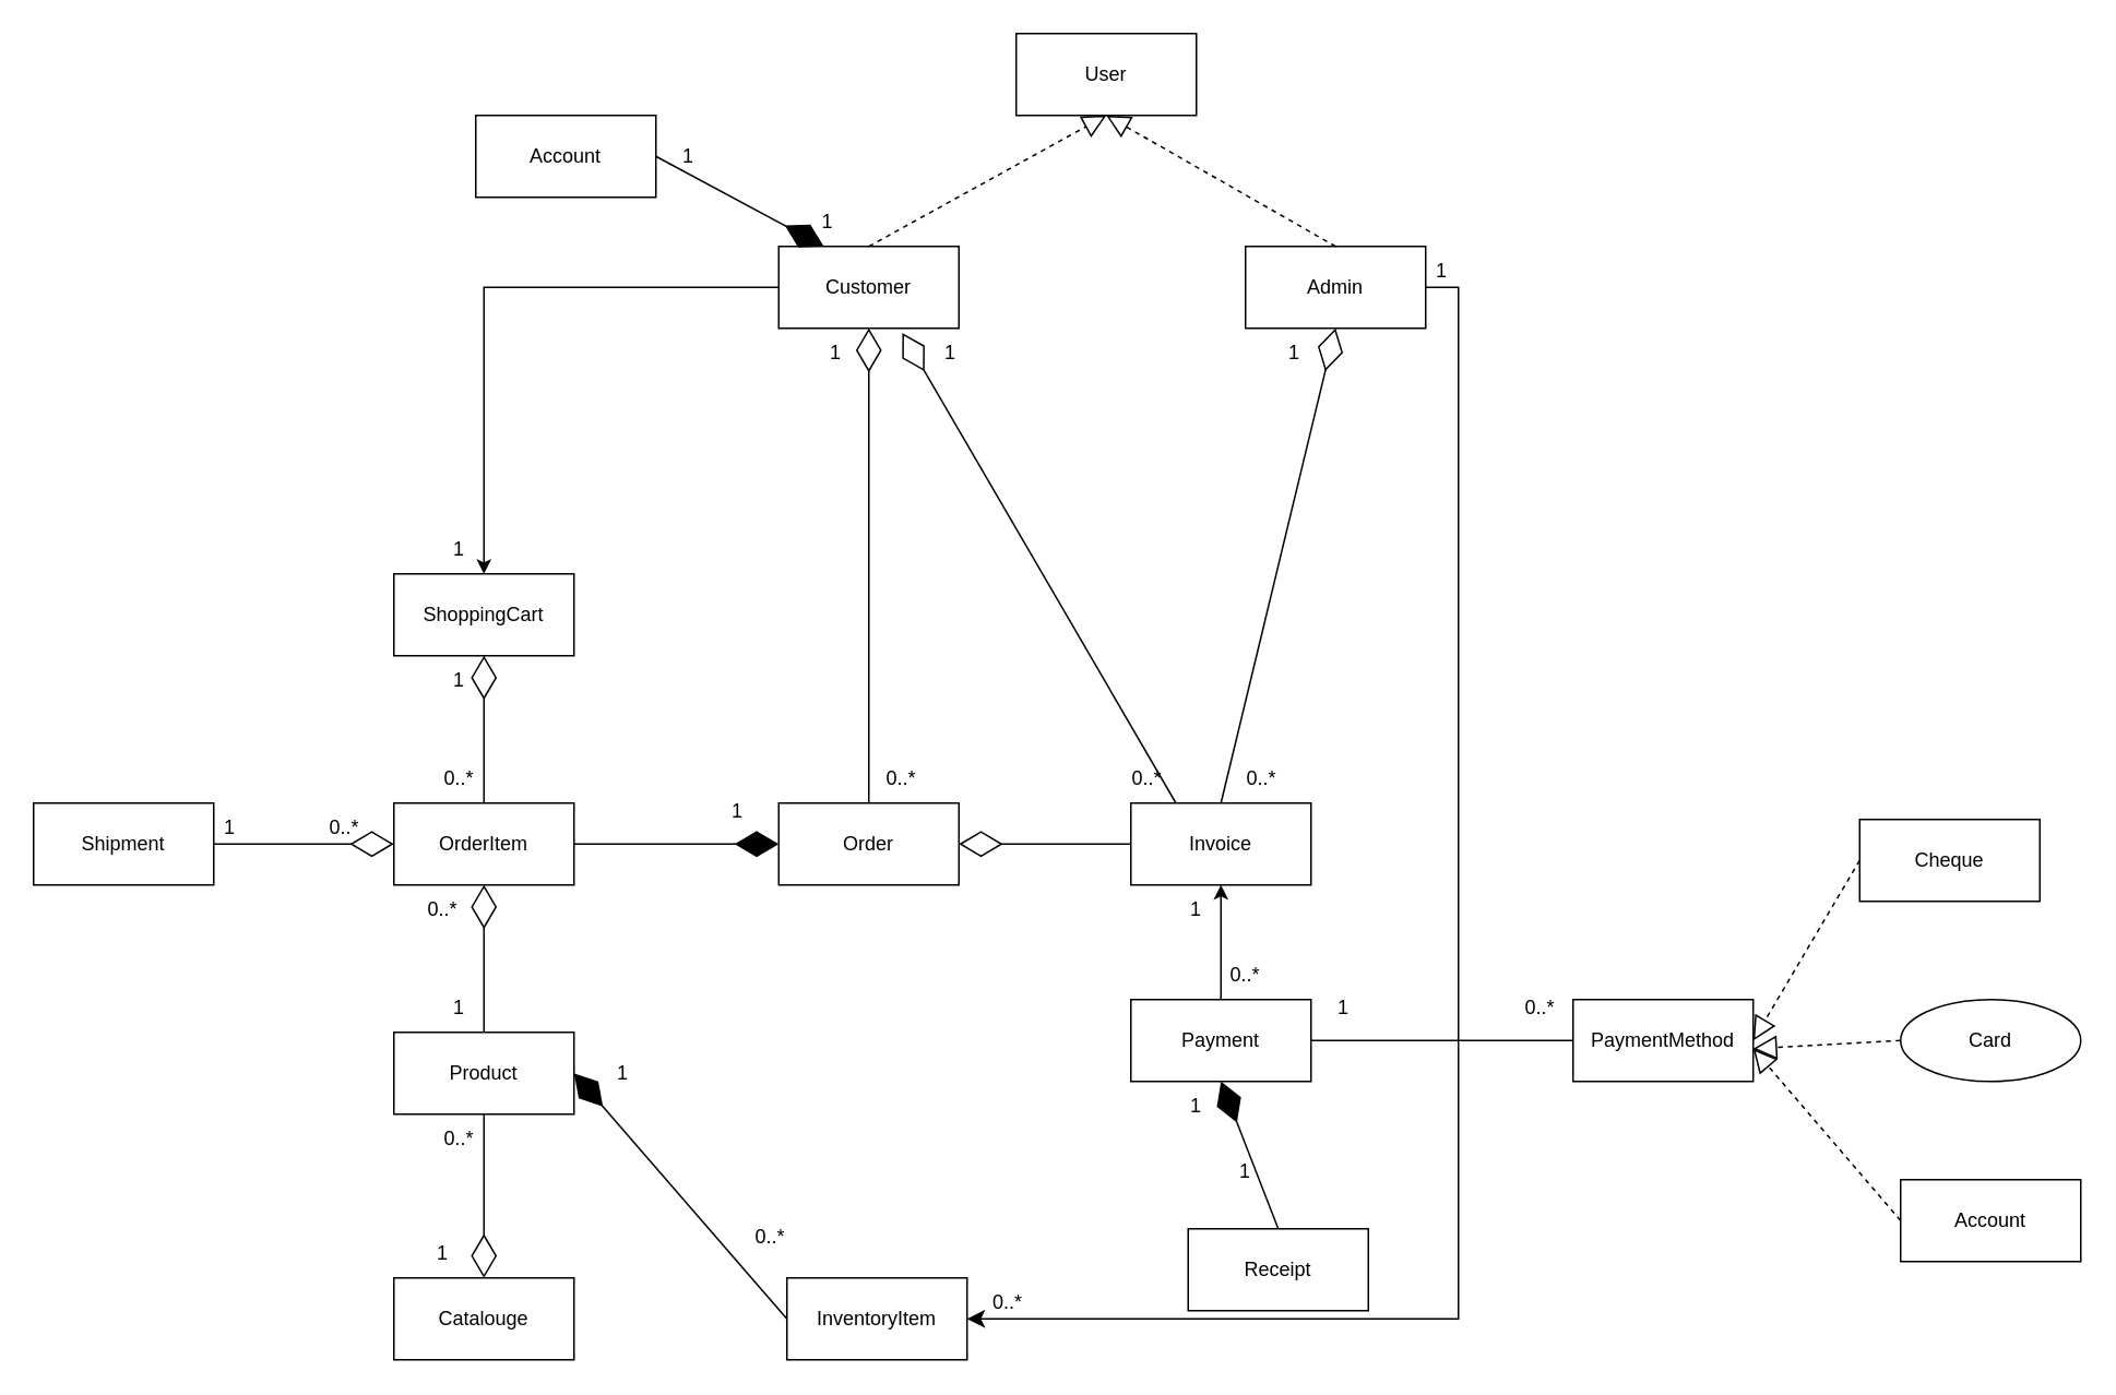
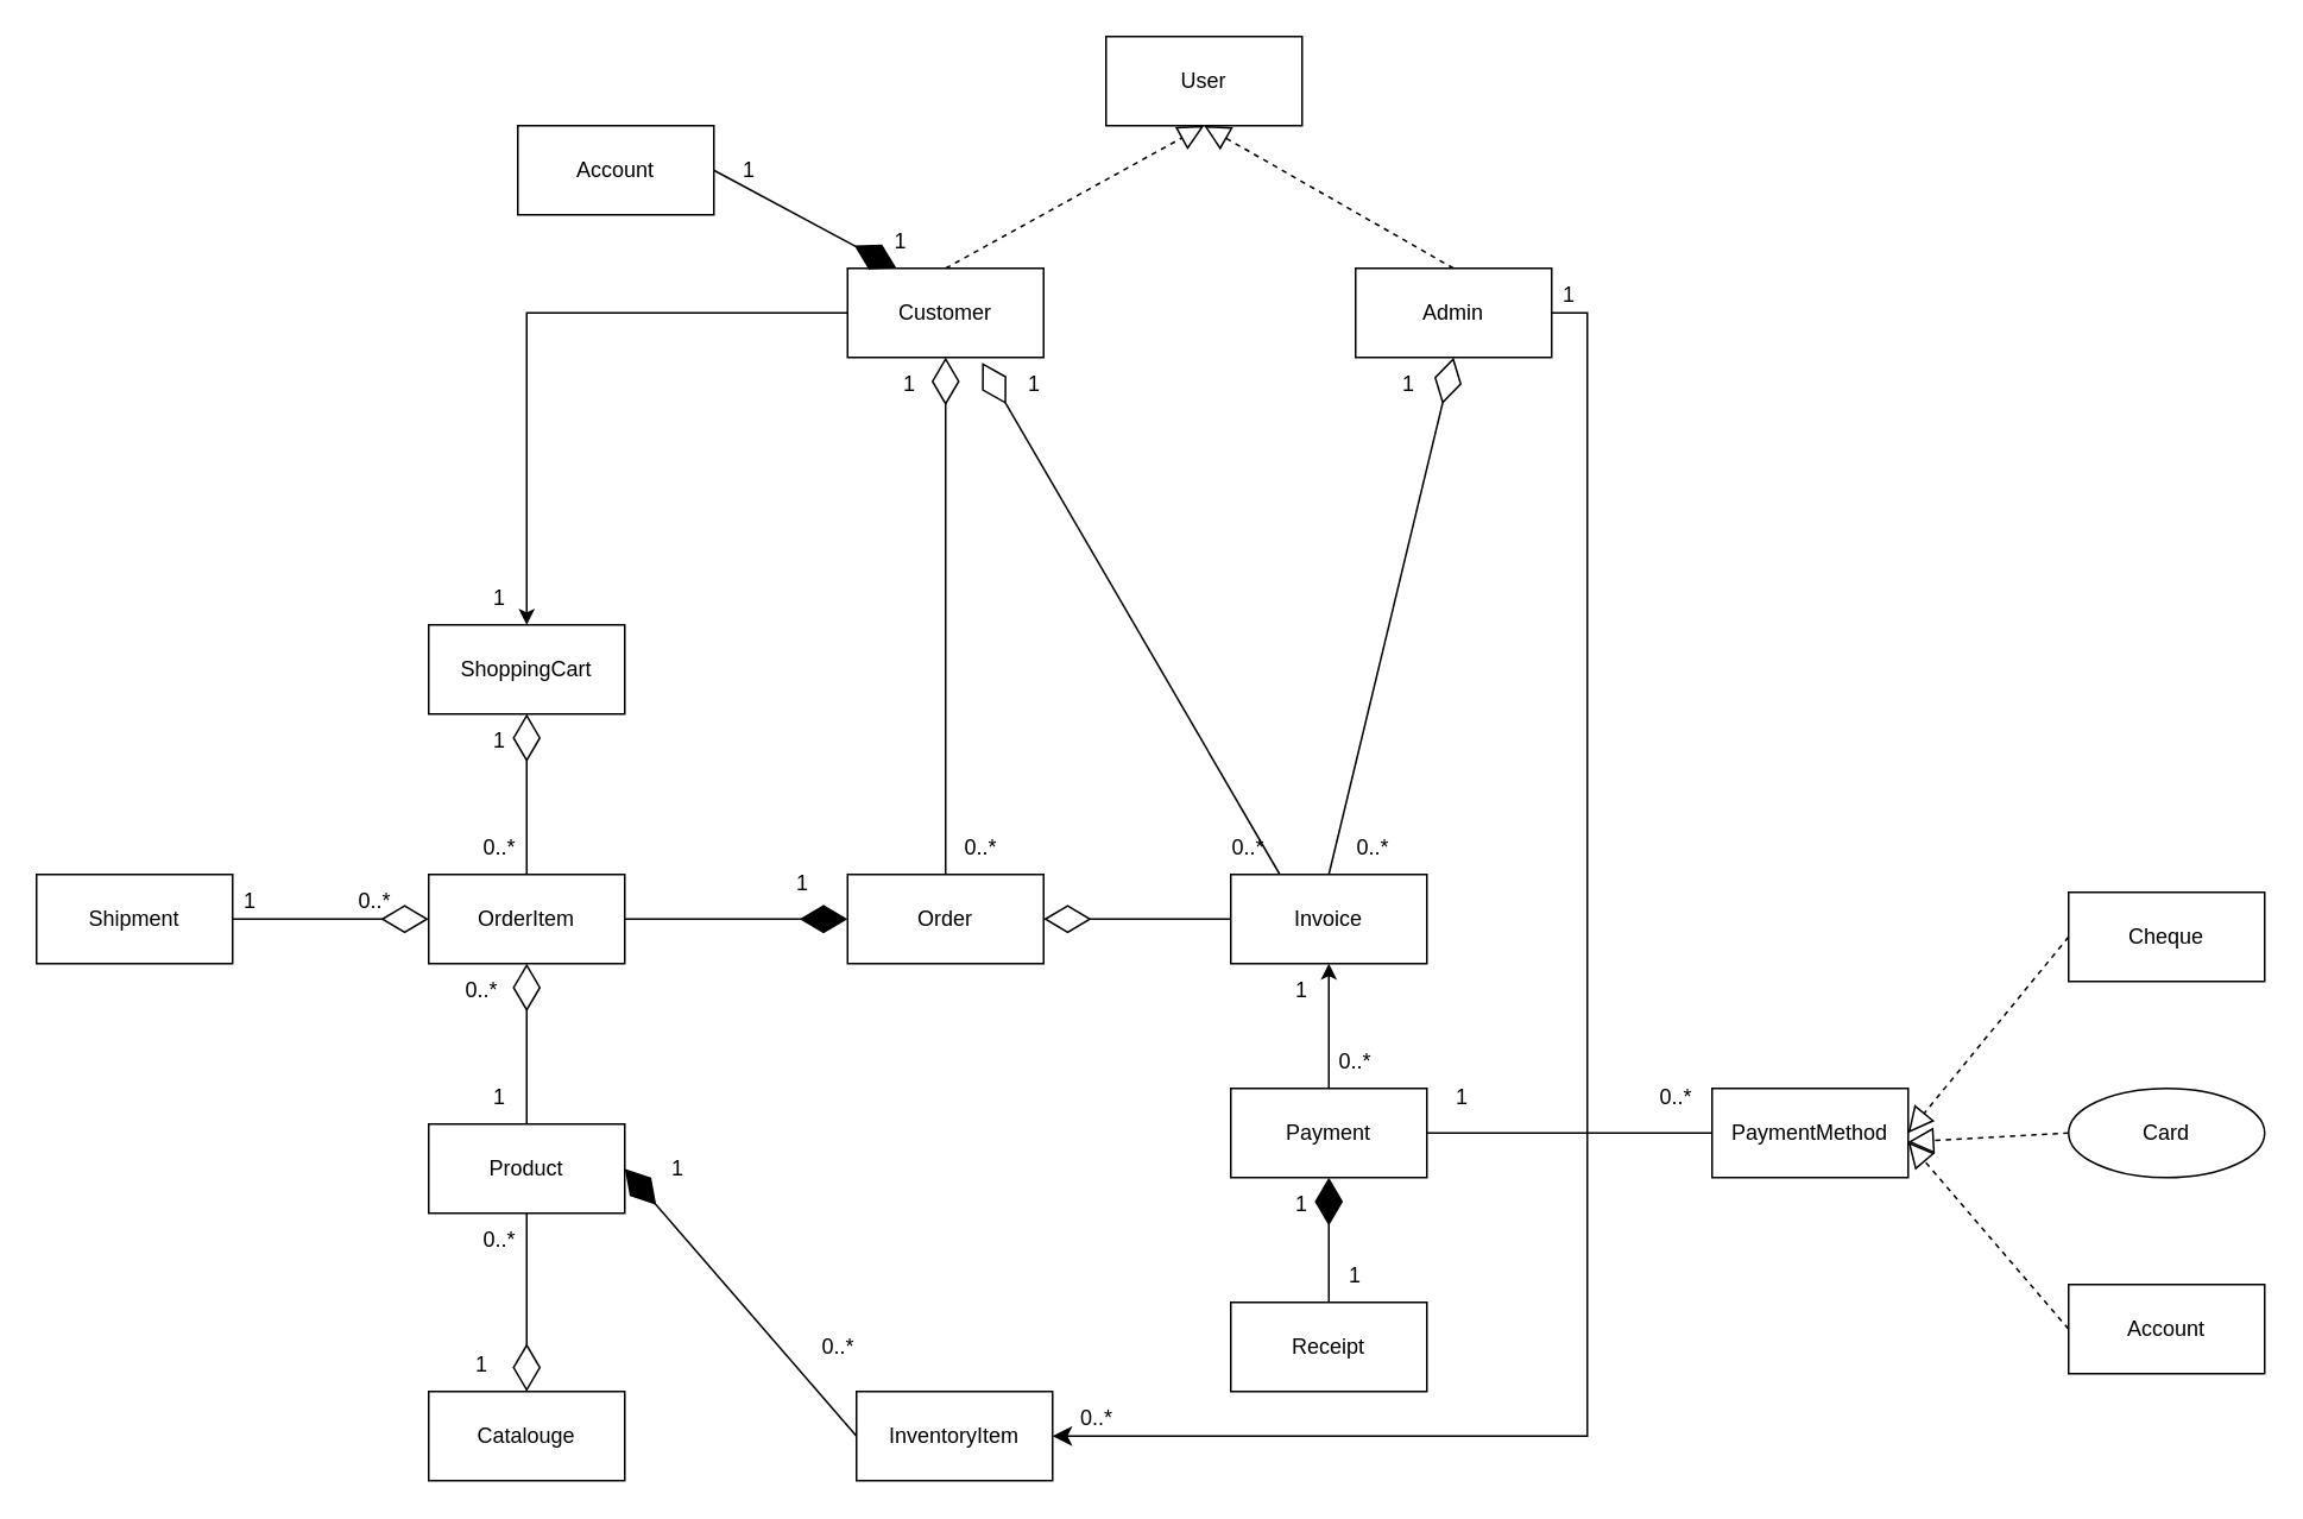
  <mxCell id="0" />
  <mxCell id="1" parent="0" />
  <mxCell id="2" style="edgeStyle=orthogonalEdgeStyle;rounded=0;orthogonalLoop=1;jettySize=auto;html=1;exitX=0;exitY=0.5;exitDx=0;exitDy=0;entryX=0.5;entryY=0;entryDx=0;entryDy=0;startArrow=none;startFill=0;" parent="1" source="3" target="5" edge="1"><mxGeometry relative="1" as="geometry"><mxPoint x="405" y="180" as="sourcePoint" /><mxPoint x="290" y="355" as="targetPoint" /></mxGeometry></mxCell>
  <mxCell id="3" value="Customer" style="html=1;whiteSpace=wrap;" parent="1" vertex="1"><mxGeometry x="475" y="150" width="110" height="50" as="geometry" /></mxCell>
  <mxCell id="4" value="Product" style="html=1;whiteSpace=wrap;" parent="1" vertex="1"><mxGeometry x="240" y="630" width="110" height="50" as="geometry" /></mxCell>
  <mxCell id="5" value="ShoppingCart" style="html=1;whiteSpace=wrap;" parent="1" vertex="1"><mxGeometry x="240" y="350" width="110" height="50" as="geometry" /></mxCell>
  <mxCell id="6" value="Order" style="html=1;whiteSpace=wrap;" parent="1" vertex="1"><mxGeometry x="475" y="490" width="110" height="50" as="geometry" /></mxCell>
  <mxCell id="7" value="OrderItem" style="html=1;whiteSpace=wrap;" parent="1" vertex="1"><mxGeometry x="240" y="490" width="110" height="50" as="geometry" /></mxCell>
  <mxCell id="8" value="Invoice" style="html=1;whiteSpace=wrap;" parent="1" vertex="1"><mxGeometry x="690" y="490" width="110" height="50" as="geometry" /></mxCell>
  <mxCell id="9" style="edgeStyle=orthogonalEdgeStyle;rounded=0;orthogonalLoop=1;jettySize=auto;html=1;exitX=0.5;exitY=0;exitDx=0;exitDy=0;entryX=0.5;entryY=1;entryDx=0;entryDy=0;" parent="1" source="11" target="8" edge="1"><mxGeometry relative="1" as="geometry" /></mxCell>
  <mxCell id="10" style="edgeStyle=none;curved=1;rounded=0;orthogonalLoop=1;jettySize=auto;html=1;exitX=0;exitY=0.5;exitDx=0;exitDy=0;entryX=1;entryY=0.5;entryDx=0;entryDy=0;fontSize=12;startSize=8;endSize=8;" edge="1" parent="1" source="11" target="58"><mxGeometry relative="1" as="geometry" /></mxCell>
  <mxCell id="11" value="Payment" style="html=1;whiteSpace=wrap;" parent="1" vertex="1"><mxGeometry x="690" y="610" width="110" height="50" as="geometry" /></mxCell>
  <mxCell id="12" value="Account" style="html=1;whiteSpace=wrap;" parent="1" vertex="1"><mxGeometry x="290" y="70" width="110" height="50" as="geometry" /></mxCell>
  <mxCell id="13" value="" style="endArrow=diamondThin;endFill=1;endSize=24;html=1;rounded=0;entryX=0.25;entryY=0;entryDx=0;entryDy=0;exitX=1;exitY=0.5;exitDx=0;exitDy=0;" parent="1" source="12" target="3" edge="1"><mxGeometry width="160" relative="1" as="geometry"><mxPoint x="470" y="95" as="sourcePoint" /><mxPoint x="675" y="240" as="targetPoint" /></mxGeometry></mxCell>
- <mxCell id="14" value="Receipt" style="html=1;whiteSpace=wrap;" parent="1" vertex="1"><mxGeometry x="725" y="750" width="110" height="50" as="geometry" /></mxCell>
+ <mxCell id="14" value="Receipt" style="html=1;whiteSpace=wrap;" parent="1" vertex="1"><mxGeometry x="690" y="730" width="110" height="50" as="geometry" /></mxCell>
  <mxCell id="15" value="User" style="html=1;whiteSpace=wrap;" parent="1" vertex="1"><mxGeometry x="620" y="20" width="110" height="50" as="geometry" /></mxCell>
  <mxCell id="16" value="" style="endArrow=block;dashed=1;endFill=0;endSize=12;html=1;rounded=0;entryX=0.5;entryY=1;entryDx=0;entryDy=0;exitX=0.5;exitY=0;exitDx=0;exitDy=0;" parent="1" source="3" target="15" edge="1"><mxGeometry width="160" relative="1" as="geometry"><mxPoint x="540" y="290" as="sourcePoint" /><mxPoint x="700" y="290" as="targetPoint" /></mxGeometry></mxCell>
  <mxCell id="17" style="edgeStyle=orthogonalEdgeStyle;rounded=0;orthogonalLoop=1;jettySize=auto;html=1;exitX=1;exitY=0.5;exitDx=0;exitDy=0;entryX=1;entryY=0.5;entryDx=0;entryDy=0;fontSize=12;startSize=8;endSize=8;" edge="1" parent="1" source="18" target="35"><mxGeometry relative="1" as="geometry" /></mxCell>
  <mxCell id="18" value="Admin" style="html=1;whiteSpace=wrap;" parent="1" vertex="1"><mxGeometry x="760" y="150" width="110" height="50" as="geometry" /></mxCell>
  <mxCell id="19" value="" style="endArrow=block;dashed=1;endFill=0;endSize=12;html=1;rounded=0;exitX=0.5;exitY=0;exitDx=0;exitDy=0;entryX=0.5;entryY=1;entryDx=0;entryDy=0;" parent="1" source="18" edge="1" target="15"><mxGeometry width="160" relative="1" as="geometry"><mxPoint x="780" y="190" as="sourcePoint" /><mxPoint x="710" y="70" as="targetPoint" /></mxGeometry></mxCell>
  <mxCell id="20" value="1" style="text;html=1;align=center;verticalAlign=middle;whiteSpace=wrap;rounded=0;" parent="1" vertex="1"><mxGeometry x="390" y="80" width="60" height="30" as="geometry" /></mxCell>
  <mxCell id="21" value="1" style="text;html=1;align=center;verticalAlign=middle;whiteSpace=wrap;rounded=0;" parent="1" vertex="1"><mxGeometry x="475" y="120" width="60" height="30" as="geometry" /></mxCell>
  <mxCell id="22" value="1" style="text;html=1;align=center;verticalAlign=middle;whiteSpace=wrap;rounded=0;" parent="1" vertex="1"><mxGeometry x="250" y="400" width="60" height="30" as="geometry" /></mxCell>
  <mxCell id="23" value="" style="endArrow=diamondThin;endFill=0;endSize=24;html=1;rounded=0;entryX=0.5;entryY=1;entryDx=0;entryDy=0;exitX=0.5;exitY=0;exitDx=0;exitDy=0;" parent="1" source="7" target="5" edge="1"><mxGeometry width="160" relative="1" as="geometry"><mxPoint x="380" y="580" as="sourcePoint" /><mxPoint x="540" y="580" as="targetPoint" /></mxGeometry></mxCell>
  <mxCell id="24" value="Catalouge" style="html=1;whiteSpace=wrap;" parent="1" vertex="1"><mxGeometry x="240" y="780" width="110" height="50" as="geometry" /></mxCell>
  <mxCell id="25" value="" style="endArrow=diamondThin;endFill=0;endSize=24;html=1;rounded=0;entryX=0.5;entryY=0;entryDx=0;entryDy=0;exitX=0.5;exitY=1;exitDx=0;exitDy=0;" parent="1" source="4" target="24" edge="1"><mxGeometry width="160" relative="1" as="geometry"><mxPoint x="600" y="690" as="sourcePoint" /><mxPoint x="760" y="690" as="targetPoint" /></mxGeometry></mxCell>
  <mxCell id="26" value="1" style="text;html=1;align=center;verticalAlign=middle;whiteSpace=wrap;rounded=0;" parent="1" vertex="1"><mxGeometry x="240" y="750" width="60" height="30" as="geometry" /></mxCell>
  <mxCell id="27" value="0..*" style="text;html=1;align=center;verticalAlign=middle;whiteSpace=wrap;rounded=0;" parent="1" vertex="1"><mxGeometry x="250" y="680" width="60" height="30" as="geometry" /></mxCell>
  <mxCell id="28" value="" style="endArrow=diamondThin;endFill=1;endSize=24;html=1;rounded=0;exitX=0.5;exitY=0;exitDx=0;exitDy=0;entryX=0.5;entryY=1;entryDx=0;entryDy=0;" parent="1" source="14" target="11" edge="1"><mxGeometry width="160" relative="1" as="geometry"><mxPoint x="910" y="900" as="sourcePoint" /><mxPoint x="800" y="960" as="targetPoint" /></mxGeometry></mxCell>
  <mxCell id="29" value="" style="endArrow=diamondThin;endFill=0;endSize=24;html=1;rounded=0;entryX=0.5;entryY=1;entryDx=0;entryDy=0;exitX=0.5;exitY=0;exitDx=0;exitDy=0;" parent="1" source="4" target="7" edge="1"><mxGeometry width="160" relative="1" as="geometry"><mxPoint x="650" y="540" as="sourcePoint" /><mxPoint x="650" y="450" as="targetPoint" /></mxGeometry></mxCell>
  <mxCell id="30" value="0..*" style="text;html=1;align=center;verticalAlign=middle;whiteSpace=wrap;rounded=0;" parent="1" vertex="1"><mxGeometry x="240" y="540" width="60" height="30" as="geometry" /></mxCell>
  <mxCell id="31" value="1" style="text;html=1;align=center;verticalAlign=middle;whiteSpace=wrap;rounded=0;" parent="1" vertex="1"><mxGeometry x="250" y="600" width="60" height="30" as="geometry" /></mxCell>
  <mxCell id="32" value="1" style="text;html=1;align=center;verticalAlign=middle;whiteSpace=wrap;rounded=0;" parent="1" vertex="1"><mxGeometry x="250" y="320" width="60" height="30" as="geometry" /></mxCell>
  <mxCell id="33" value="1" style="text;html=1;align=center;verticalAlign=middle;whiteSpace=wrap;rounded=0;" parent="1" vertex="1"><mxGeometry x="420" y="480" width="60" height="30" as="geometry" /></mxCell>
  <mxCell id="34" value="0..*" style="text;html=1;align=center;verticalAlign=middle;whiteSpace=wrap;rounded=0;" parent="1" vertex="1"><mxGeometry x="250" y="460" width="60" height="30" as="geometry" /></mxCell>
  <mxCell id="35" value="InventoryItem" style="html=1;whiteSpace=wrap;" parent="1" vertex="1"><mxGeometry x="480" y="780" width="110" height="50" as="geometry" /></mxCell>
  <mxCell id="36" value="" style="endArrow=diamondThin;endFill=1;endSize=24;html=1;rounded=0;exitX=0;exitY=0.5;exitDx=0;exitDy=0;entryX=1;entryY=0.5;entryDx=0;entryDy=0;" parent="1" source="35" target="4" edge="1"><mxGeometry width="160" relative="1" as="geometry"><mxPoint x="560" y="620" as="sourcePoint" /><mxPoint x="620" y="620" as="targetPoint" /></mxGeometry></mxCell>
  <mxCell id="37" value="0..*" style="text;html=1;align=center;verticalAlign=middle;whiteSpace=wrap;rounded=0;" parent="1" vertex="1"><mxGeometry x="585" y="780" width="60" height="30" as="geometry" /></mxCell>
  <mxCell id="38" value="" style="endArrow=diamondThin;endFill=1;endSize=24;html=1;rounded=0;exitX=1;exitY=0.5;exitDx=0;exitDy=0;entryX=0;entryY=0.5;entryDx=0;entryDy=0;" parent="1" source="7" target="6" edge="1"><mxGeometry width="160" relative="1" as="geometry"><mxPoint x="800" y="584.33" as="sourcePoint" /><mxPoint x="550" y="584.33" as="targetPoint" /></mxGeometry></mxCell>
  <mxCell id="39" value="Shipment" style="html=1;whiteSpace=wrap;" parent="1" vertex="1"><mxGeometry x="20" y="490" width="110" height="50" as="geometry" /></mxCell>
  <mxCell id="40" value="" style="endArrow=diamondThin;endFill=0;endSize=24;html=1;rounded=0;entryX=0.5;entryY=1;entryDx=0;entryDy=0;exitX=0.5;exitY=0;exitDx=0;exitDy=0;" parent="1" source="8" edge="1" target="18"><mxGeometry width="160" relative="1" as="geometry"><mxPoint x="1050" y="580" as="sourcePoint" /><mxPoint x="870" y="180" as="targetPoint" /><Array as="points" /></mxGeometry></mxCell>
  <mxCell id="41" value="1" style="text;html=1;align=center;verticalAlign=middle;whiteSpace=wrap;rounded=0;" parent="1" vertex="1"><mxGeometry x="790" y="600" width="60" height="30" as="geometry" /></mxCell>
  <mxCell id="42" value="" style="endArrow=diamondThin;endFill=0;endSize=24;html=1;rounded=0;entryX=0.5;entryY=1;entryDx=0;entryDy=0;exitX=0.5;exitY=0;exitDx=0;exitDy=0;" parent="1" source="6" target="3" edge="1"><mxGeometry width="160" relative="1" as="geometry"><mxPoint x="550" y="580" as="sourcePoint" /><mxPoint x="580" y="630" as="targetPoint" /></mxGeometry></mxCell>
  <mxCell id="43" value="" style="endArrow=diamondThin;endFill=0;endSize=24;html=1;rounded=0;entryX=0.686;entryY=1.058;entryDx=0;entryDy=0;exitX=0.25;exitY=0;exitDx=0;exitDy=0;entryPerimeter=0;" parent="1" source="8" target="3" edge="1"><mxGeometry width="160" relative="1" as="geometry"><mxPoint x="620" y="580" as="sourcePoint" /><mxPoint x="620" y="290" as="targetPoint" /></mxGeometry></mxCell>
  <mxCell id="44" value="1" style="text;html=1;align=center;verticalAlign=middle;whiteSpace=wrap;rounded=0;" parent="1" vertex="1"><mxGeometry x="550" y="200" width="60" height="30" as="geometry" /></mxCell>
  <mxCell id="45" value="" style="endArrow=diamondThin;endFill=0;endSize=24;html=1;rounded=0;entryX=1;entryY=0.5;entryDx=0;entryDy=0;exitX=0;exitY=0.5;exitDx=0;exitDy=0;" edge="1" parent="1" source="8" target="6"><mxGeometry width="160" relative="1" as="geometry"><mxPoint x="620" y="730" as="sourcePoint" /><mxPoint x="620" y="440" as="targetPoint" /></mxGeometry></mxCell>
  <mxCell id="46" value="" style="endArrow=diamondThin;endFill=0;endSize=24;html=1;rounded=0;entryX=0;entryY=0.5;entryDx=0;entryDy=0;exitX=1;exitY=0.5;exitDx=0;exitDy=0;" edge="1" parent="1" source="39" target="7"><mxGeometry width="160" relative="1" as="geometry"><mxPoint x="340" y="660" as="sourcePoint" /><mxPoint x="340" y="570" as="targetPoint" /></mxGeometry></mxCell>
  <mxCell id="47" value="1" style="text;html=1;align=center;verticalAlign=middle;whiteSpace=wrap;rounded=0;" vertex="1" parent="1"><mxGeometry x="110" y="490" width="60" height="30" as="geometry" /></mxCell>
  <mxCell id="48" value="0..*" style="text;html=1;align=center;verticalAlign=middle;whiteSpace=wrap;rounded=0;" vertex="1" parent="1"><mxGeometry x="180" y="490" width="60" height="30" as="geometry" /></mxCell>
  <mxCell id="49" value="1" style="text;html=1;align=center;verticalAlign=middle;whiteSpace=wrap;rounded=0;" vertex="1" parent="1"><mxGeometry x="480" y="200" width="60" height="30" as="geometry" /></mxCell>
  <mxCell id="50" value="0..*" style="text;html=1;align=center;verticalAlign=middle;whiteSpace=wrap;rounded=0;" vertex="1" parent="1"><mxGeometry x="520" y="460" width="60" height="30" as="geometry" /></mxCell>
  <mxCell id="51" value="0..*" style="text;html=1;align=center;verticalAlign=middle;whiteSpace=wrap;rounded=0;" vertex="1" parent="1"><mxGeometry x="670" y="460" width="60" height="30" as="geometry" /></mxCell>
  <mxCell id="52" value="0..*" style="text;html=1;align=center;verticalAlign=middle;whiteSpace=wrap;rounded=0;" vertex="1" parent="1"><mxGeometry x="740" y="460" width="60" height="30" as="geometry" /></mxCell>
  <mxCell id="53" value="1" style="text;html=1;align=center;verticalAlign=middle;whiteSpace=wrap;rounded=0;" vertex="1" parent="1"><mxGeometry x="850" y="150" width="60" height="30" as="geometry" /></mxCell>
  <mxCell id="54" value="0..*" style="text;html=1;align=center;verticalAlign=middle;whiteSpace=wrap;rounded=0;" vertex="1" parent="1"><mxGeometry x="730" y="580" width="60" height="30" as="geometry" /></mxCell>
  <mxCell id="55" value="1" style="text;html=1;align=center;verticalAlign=middle;whiteSpace=wrap;rounded=0;" vertex="1" parent="1"><mxGeometry x="700" y="540" width="60" height="30" as="geometry" /></mxCell>
  <mxCell id="56" value="1" style="text;html=1;align=center;verticalAlign=middle;whiteSpace=wrap;rounded=0;" vertex="1" parent="1"><mxGeometry x="700" y="660" width="60" height="30" as="geometry" /></mxCell>
  <mxCell id="57" value="1" style="text;html=1;align=center;verticalAlign=middle;whiteSpace=wrap;rounded=0;" vertex="1" parent="1"><mxGeometry x="730" y="700" width="60" height="30" as="geometry" /></mxCell>
  <mxCell id="58" value="PaymentMethod" style="html=1;whiteSpace=wrap;" vertex="1" parent="1"><mxGeometry x="960" y="610" width="110" height="50" as="geometry" /></mxCell>
  <mxCell id="59" value="0..*" style="text;html=1;align=center;verticalAlign=middle;whiteSpace=wrap;rounded=0;" vertex="1" parent="1"><mxGeometry x="910" y="600" width="60" height="30" as="geometry" /></mxCell>
  <mxCell id="60" value="1" style="text;html=1;align=center;verticalAlign=middle;whiteSpace=wrap;rounded=0;" vertex="1" parent="1"><mxGeometry x="350" y="640" width="60" height="30" as="geometry" /></mxCell>
  <mxCell id="61" value="0..*" style="text;html=1;align=center;verticalAlign=middle;whiteSpace=wrap;rounded=0;" vertex="1" parent="1"><mxGeometry x="440" y="740" width="60" height="30" as="geometry" /></mxCell>
  <mxCell id="62" value="1" style="text;html=1;align=center;verticalAlign=middle;whiteSpace=wrap;rounded=0;" vertex="1" parent="1"><mxGeometry x="760" y="200" width="60" height="30" as="geometry" /></mxCell>
- <mxCell id="63" value="Cheque" style="html=1;whiteSpace=wrap;" vertex="1" parent="1"><mxGeometry x="1135" y="500" width="110" height="50" as="geometry" /></mxCell>
+ <mxCell id="63" value="Cheque" style="html=1;whiteSpace=wrap;" vertex="1" parent="1"><mxGeometry x="1160" y="500" width="110" height="50" as="geometry" /></mxCell>
  <mxCell id="64" value="Card" style="ellipse;html=1;whiteSpace=wrap;" vertex="1" parent="1"><mxGeometry x="1160" y="610" width="110" height="50" as="geometry" /></mxCell>
  <mxCell id="65" value="Account" style="html=1;whiteSpace=wrap;" vertex="1" parent="1"><mxGeometry x="1160" y="720" width="110" height="50" as="geometry" /></mxCell>
  <mxCell id="66" value="" style="endArrow=block;dashed=1;endFill=0;endSize=12;html=1;rounded=0;entryX=0.5;entryY=1;entryDx=0;entryDy=0;exitX=0;exitY=0.5;exitDx=0;exitDy=0;" edge="1" parent="1" source="63"><mxGeometry width="160" relative="1" as="geometry"><mxPoint x="1210" y="680" as="sourcePoint" /><mxPoint x="1070" y="635" as="targetPoint" /></mxGeometry></mxCell>
  <mxCell id="67" value="" style="endArrow=block;dashed=1;endFill=0;endSize=12;html=1;rounded=0;exitX=0;exitY=0.5;exitDx=0;exitDy=0;" edge="1" parent="1" source="64"><mxGeometry width="160" relative="1" as="geometry"><mxPoint x="1380" y="580" as="sourcePoint" /><mxPoint x="1070" y="640" as="targetPoint" /></mxGeometry></mxCell>
  <mxCell id="68" value="" style="endArrow=block;dashed=1;endFill=0;endSize=12;html=1;rounded=0;exitX=0;exitY=0.5;exitDx=0;exitDy=0;" edge="1" parent="1" source="65"><mxGeometry width="160" relative="1" as="geometry"><mxPoint x="1380" y="680" as="sourcePoint" /><mxPoint x="1070" y="640" as="targetPoint" /></mxGeometry></mxCell>
